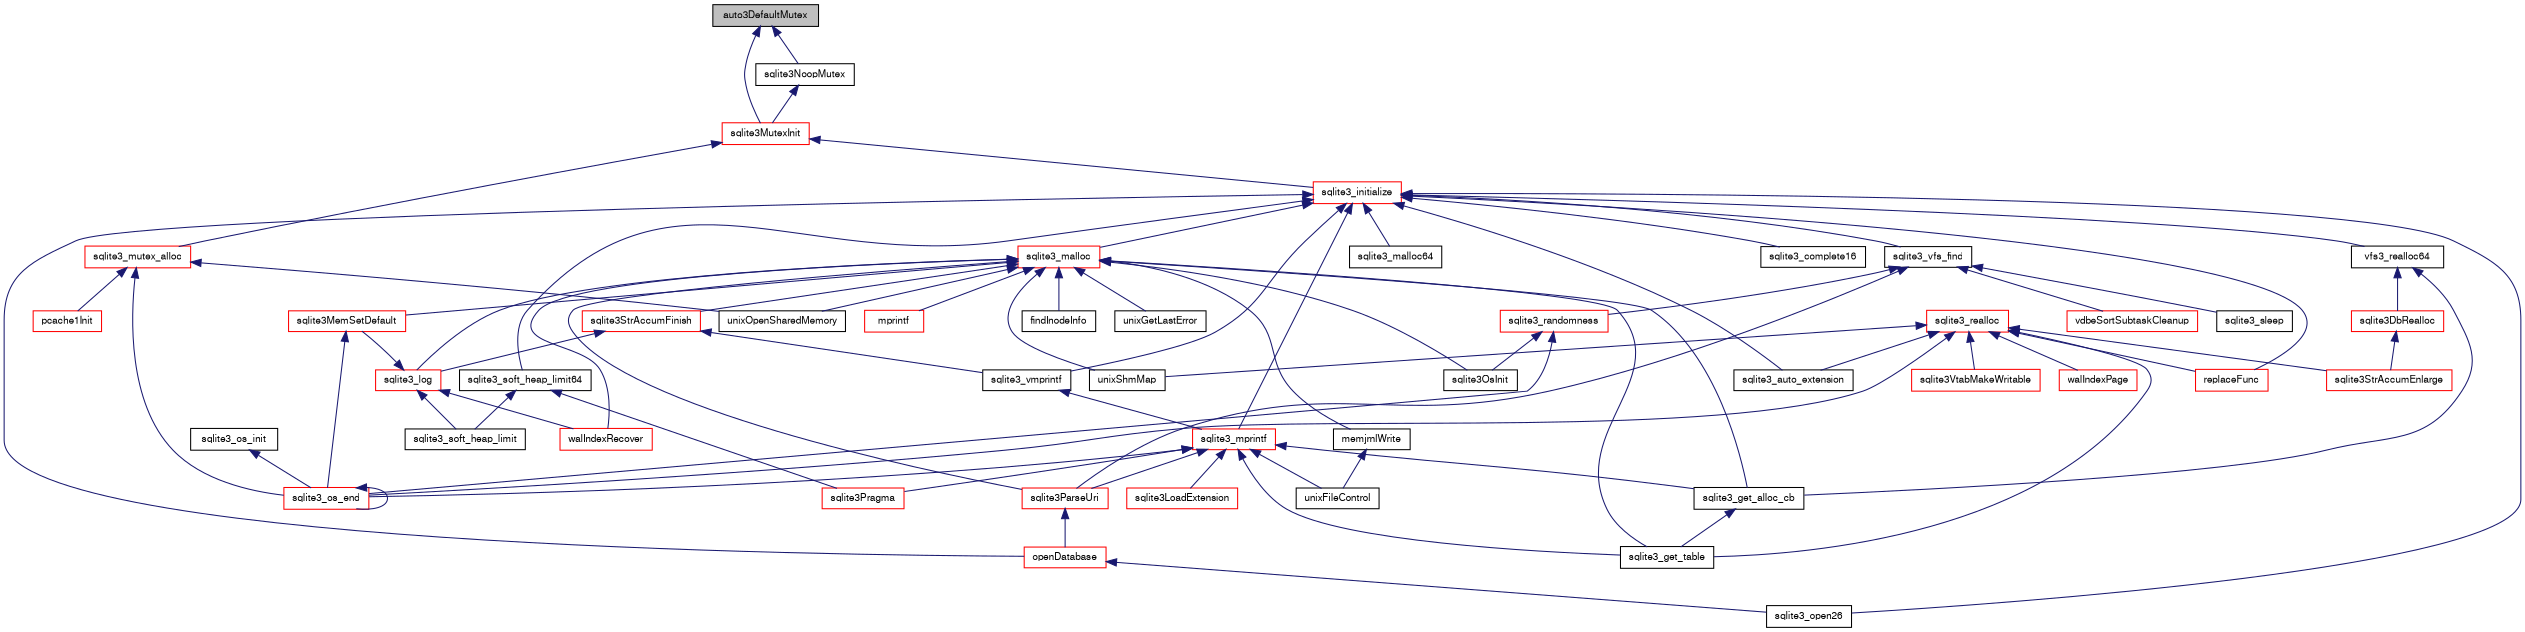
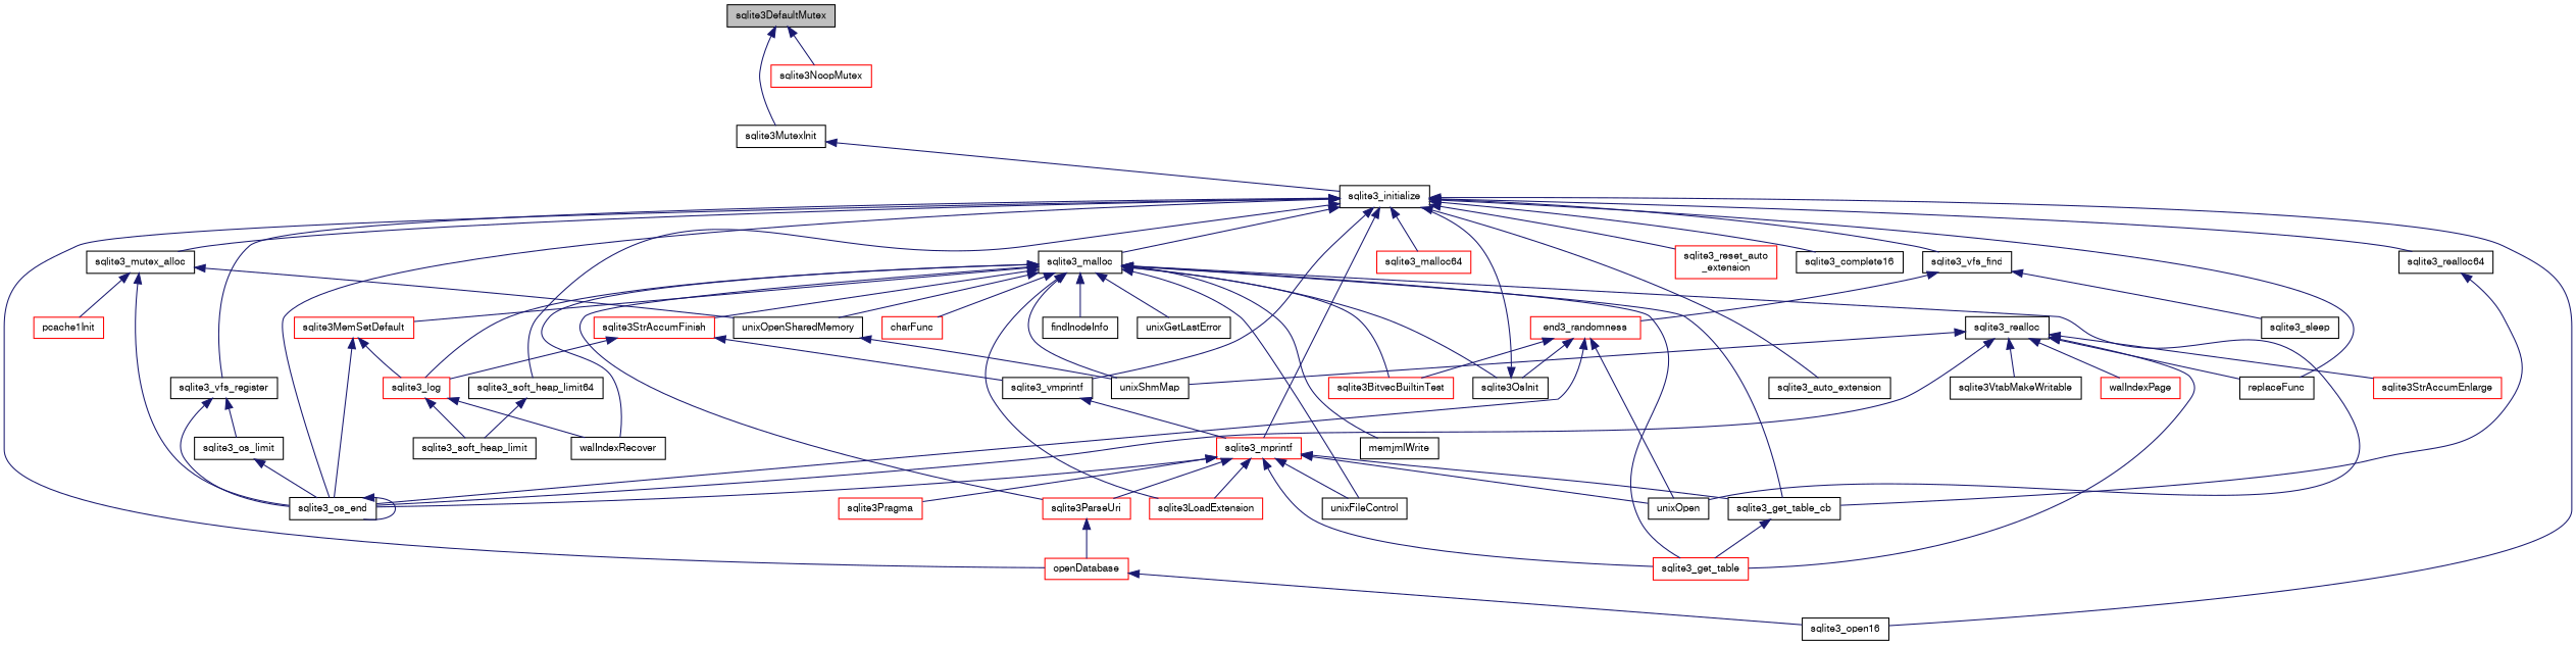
  digraph {
    rankdir=TB
    node [color=black fillcolor=white fontname=FreeSans fontsize=10 shape=record style=filled]
    edge [color=midnightblue dir=back fontname=FreeSans fontsize=10 labelfontname=FreeSans labelfontsize=10 style=solid]
-   n1 [fillcolor=grey75 fontcolor=black height=0.2 label=auto3DefaultMutex width=0.4]
-   n2 [color=red height=0.2 label=sqlite3MutexInit width=0.4]
-   n3 [height=0.2 label=sqlite3NoopMutex width=0.4]
-   n4 [color=red height=0.2 label=sqlite3_initialize width=0.4]
+   n1 [fillcolor=grey75 fontcolor=black height=0.2 label=sqlite3DefaultMutex width=0.4]
+   n2 [height=0.2 label=sqlite3MutexInit width=0.4]
+   n3 [color=red height=0.2 label=sqlite3NoopMutex width=0.4]
+   n4 [height=0.2 label=sqlite3_initialize width=0.4]
    n5 [height=0.2 label=sqlite3_vfs_find width=0.4]
-   n6 [color=red height=0.2 label=sqlite3_os_end width=0.4]
+   n6 [height=0.2 label=sqlite3_os_end width=0.4]
    n7 [color=red height=0.2 label=openDatabase width=0.4]
-   n8 [height=0.2 label=sqlite3_open26 width=0.4]
-   n10 [color=red height=0.2 label=sqlite3_mutex_alloc width=0.4]
+   n8 [height=0.2 label=sqlite3_open16 width=0.4]
+   n9 [height=0.2 label=sqlite3_vfs_register width=0.4]
+   n10 [height=0.2 label=sqlite3_mutex_alloc width=0.4]
    n11 [height=0.2 label=sqlite3_soft_heap_limit64 width=0.4]
-   n12 [color=red height=0.2 label=sqlite3_malloc width=0.4]
+   n12 [height=0.2 label=sqlite3_malloc width=0.4]
    n13 [height=0.2 label=sqlite3_vmprintf width=0.4]
    n14 [color=red height=0.2 label=sqlite3_mprintf width=0.4]
-   n15 [height=0.2 label=sqlite3_malloc64 width=0.4]
+   n15 [color=red height=0.2 label=sqlite3_malloc64 width=0.4]
    n16 [height=0.2 label=sqlite3_auto_extension width=0.4]
-   n17 [height=0.2 label=vfs3_realloc64 width=0.4]
+   n17 [height=0.2 label=sqlite3_realloc64 width=0.4]
+   n18 [color=red height=0.2 label="sqlite3_reset_auto\l_extension" width=0.4]
    n19 [height=0.2 label=sqlite3_complete16 width=0.4]
-   n20 [color=red height=0.2 label=replaceFunc width=0.4]
-   n21 [color=red height=0.2 label=sqlite3_randomness width=0.4]
-   n22 [color=red height=0.2 label=vdbeSortSubtaskCleanup width=0.4]
+   n20 [height=0.2 label=replaceFunc width=0.4]
+   n21 [color=red height=0.2 label=end3_randomness width=0.4]
    n23 [color=red height=0.2 label=sqlite3ParseUri width=0.4]
    n24 [height=0.2 label=sqlite3_sleep width=0.4]
-   n25 [height=0.2 label=sqlite3_os_init width=0.4]
+   n25 [height=0.2 label=sqlite3_os_limit width=0.4]
    n26 [height=0.2 label=unixOpenSharedMemory width=0.4]
    n27 [color=red height=0.2 label=pcache1Init width=0.4]
    n28 [height=0.2 label=sqlite3_soft_heap_limit width=0.4]
    n29 [color=red height=0.2 label=sqlite3Pragma width=0.4]
+   n30 [height=0.2 label=unixOpen width=0.4]
+   n31 [color=red height=0.2 label=sqlite3BitvecBuiltinTest width=0.4]
    n32 [height=0.2 label=sqlite3OsInit width=0.4]
    n33 [height=0.2 label=unixShmMap width=0.4]
    n34 [color=red height=0.2 label=sqlite3MemSetDefault width=0.4]
    n35 [color=red height=0.2 label=sqlite3StrAccumFinish width=0.4]
    n36 [height=0.2 label=unixFileControl width=0.4]
    n37 [color=red height=0.2 label=sqlite3LoadExtension width=0.4]
-   n38 [height=0.2 label=sqlite3_get_alloc_cb width=0.4]
-   n39 [height=0.2 label=sqlite3_get_table width=0.4]
+   n38 [height=0.2 label=sqlite3_get_table_cb width=0.4]
+   n39 [color=red height=0.2 label=sqlite3_get_table width=0.4]
    n40 [color=red height=0.2 label=sqlite3_log width=0.4]
-   n41 [color=red height=0.2 label=walIndexRecover width=0.4]
+   n41 [height=0.2 label=walIndexRecover width=0.4]
    n42 [height=0.2 label=findInodeInfo width=0.4]
    n43 [height=0.2 label=unixGetLastError width=0.4]
    n44 [height=0.2 label=memjrnlWrite width=0.4]
-   n45 [color=red height=0.2 label=mprintf width=0.4]
-   n46 [color=red height=0.2 label=sqlite3_realloc width=0.4]
+   n45 [color=red height=0.2 label=charFunc width=0.4]
+   n46 [height=0.2 label=sqlite3_realloc width=0.4]
    n47 [color=red height=0.2 label=sqlite3StrAccumEnlarge width=0.4]
    n48 [color=red height=0.2 label=walIndexPage width=0.4]
-   n49 [color=red height=0.2 label=sqlite3VtabMakeWritable width=0.4]
-   n50 [color=red height=0.2 label=sqlite3DbRealloc width=0.4]
+   n49 [height=0.2 label=sqlite3VtabMakeWritable width=0.4]
    n1 -> n2
    n1 -> n3
    n2 -> n4
-   n3 -> n2
    n4 -> n5
+   n4 -> n6
    n4 -> n7
    n4 -> n8
-   n2 -> n10
+   n4 -> n9
+   n4 -> n10
    n4 -> n11
    n4 -> n12
    n4 -> n13
    n4 -> n14
    n4 -> n15
    n4 -> n16
    n4 -> n17
+   n4 -> n18
    n4 -> n19
    n4 -> n20
    n5 -> n21
-   n5 -> n22
-   n5 -> n23
    n5 -> n24
    n6 -> n6
    n7 -> n8
+   n9 -> n6
+   n9 -> n25
    n10 -> n6
    n10 -> n26
    n10 -> n27
    n11 -> n28
-   n11 -> n29
    n12 -> n23
    n12 -> n26
+   n12 -> n30
+   n12 -> n31
    n12 -> n32
    n12 -> n33
    n12 -> n34
    n12 -> n35
-   n44 -> n36
+   n12 -> n36
+   n12 -> n37
    n12 -> n38
    n12 -> n39
    n12 -> n40
    n12 -> n41
    n12 -> n42
    n12 -> n43
    n12 -> n44
    n12 -> n45
    n13 -> n14
    n14 -> n6
    n14 -> n23
    n14 -> n29
+   n14 -> n30
    n14 -> n36
    n14 -> n37
    n14 -> n38
    n14 -> n39
    n17 -> n38
-   n17 -> n50
    n21 -> n6
+   n21 -> n30
+   n21 -> n31
    n21 -> n32
    n23 -> n7
    n25 -> n6
+   n26 -> n33
+   n32 -> n4
    n34 -> n6
    n35 -> n13
    n35 -> n40
    n38 -> n39
    n40 -> n28
-   n40 -> n34
+   n34 -> n40
    n40 -> n41
    n46 -> n6
-   n46 -> n16
    n46 -> n20
    n46 -> n33
    n46 -> n39
    n46 -> n47
    n46 -> n48
    n46 -> n49
-   n50 -> n47
  }
